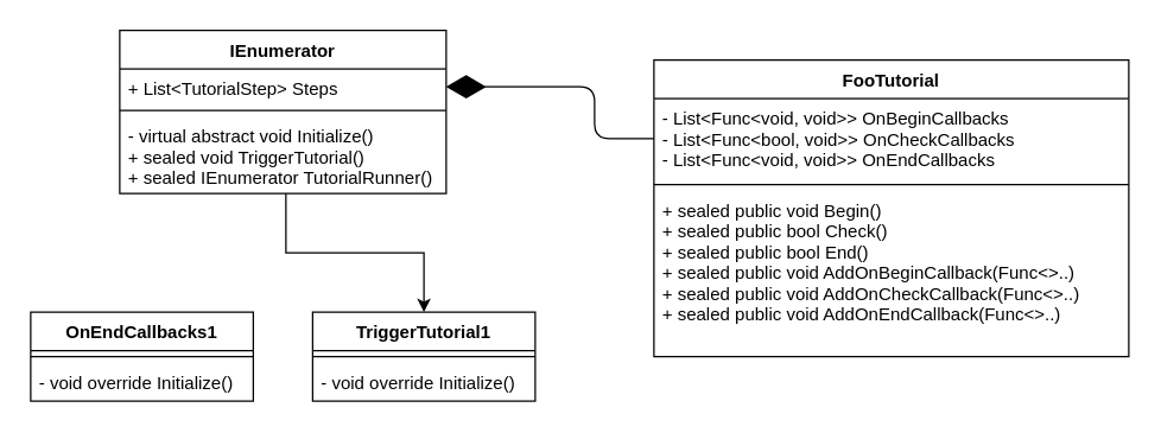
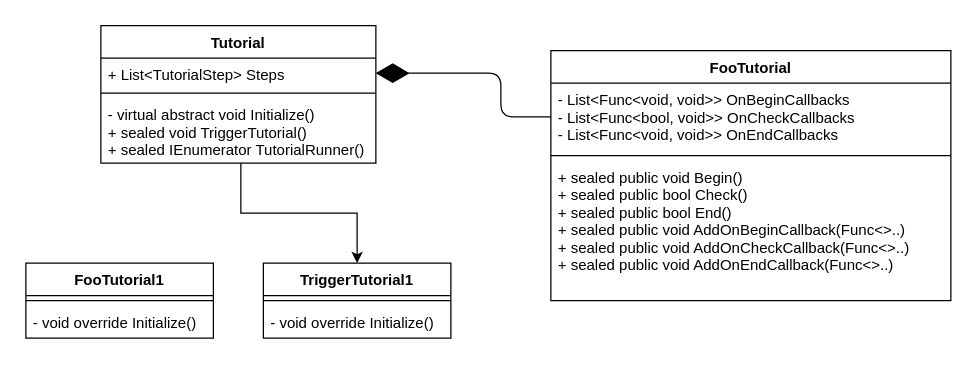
  <mxCell id="0" />
  <mxCell id="1" parent="0" />
- <mxCell id="2" value="IEnumerator" style="swimlane;fontStyle=1;align=center;verticalAlign=top;childLayout=stackLayout;horizontal=1;startSize=26;horizontalStack=0;resizeParent=1;resizeParentMax=0;resizeLast=0;collapsible=1;marginBottom=0;" vertex="1" parent="1"><mxGeometry x="80" y="20" width="220" height="110" as="geometry" /></mxCell>
+ <mxCell id="2" value="Tutorial" style="swimlane;fontStyle=1;align=center;verticalAlign=top;childLayout=stackLayout;horizontal=1;startSize=26;horizontalStack=0;resizeParent=1;resizeParentMax=0;resizeLast=0;collapsible=1;marginBottom=0;" vertex="1" parent="1"><mxGeometry x="80" y="20" width="220" height="110" as="geometry" /></mxCell>
  <mxCell id="3" value="+ List&lt;TutorialStep&gt; Steps" style="text;strokeColor=none;fillColor=none;align=left;verticalAlign=top;spacingLeft=4;spacingRight=4;overflow=hidden;rotatable=0;points=[[0,0.5],[1,0.5]];portConstraint=eastwest;" vertex="1" parent="2"><mxGeometry y="26" width="220" height="24" as="geometry" /></mxCell>
  <mxCell id="4" value="" style="line;strokeWidth=1;fillColor=none;align=left;verticalAlign=middle;spacingTop=-1;spacingLeft=3;spacingRight=3;rotatable=0;labelPosition=right;points=[];portConstraint=eastwest;" vertex="1" parent="2"><mxGeometry y="50" width="220" height="8" as="geometry" /></mxCell>
  <mxCell id="5" value="- virtual abstract void Initialize()&#10;+ sealed void TriggerTutorial()&#10;+ sealed IEnumerator TutorialRunner()" style="text;strokeColor=none;fillColor=none;align=left;verticalAlign=top;spacingLeft=4;spacingRight=4;overflow=hidden;rotatable=0;points=[[0,0.5],[1,0.5]];portConstraint=eastwest;" vertex="1" parent="2"><mxGeometry y="58" width="220" height="52" as="geometry" /></mxCell>
  <mxCell id="6" value="FooTutorial" style="swimlane;fontStyle=1;align=center;verticalAlign=top;childLayout=stackLayout;horizontal=1;startSize=26;horizontalStack=0;resizeParent=1;resizeParentMax=0;resizeLast=0;collapsible=1;marginBottom=0;" vertex="1" parent="1"><mxGeometry x="440" y="40" width="320" height="200" as="geometry" /></mxCell>
  <mxCell id="7" value="- List&lt;Func&lt;void, void&gt;&gt; OnBeginCallbacks&#10;- List&lt;Func&lt;bool, void&gt;&gt; OnCheckCallbacks&#10;- List&lt;Func&lt;void, void&gt;&gt; OnEndCallbacks" style="text;strokeColor=none;fillColor=none;align=left;verticalAlign=top;spacingLeft=4;spacingRight=4;overflow=hidden;rotatable=0;points=[[0,0.5],[1,0.5]];portConstraint=eastwest;" vertex="1" parent="6"><mxGeometry y="26" width="320" height="54" as="geometry" /></mxCell>
  <mxCell id="8" value="" style="line;strokeWidth=1;fillColor=none;align=left;verticalAlign=middle;spacingTop=-1;spacingLeft=3;spacingRight=3;rotatable=0;labelPosition=right;points=[];portConstraint=eastwest;" vertex="1" parent="6"><mxGeometry y="80" width="320" height="8" as="geometry" /></mxCell>
  <mxCell id="9" value="+ sealed public void Begin()&#10;+ sealed public bool Check() &#10;+ sealed public bool End() &#10;+ sealed public void AddOnBeginCallback(Func&lt;&gt;..)&#10;+ sealed public void AddOnCheckCallback(Func&lt;&gt;..)&#10;+ sealed public void AddOnEndCallback(Func&lt;&gt;..)" style="text;strokeColor=none;fillColor=none;align=left;verticalAlign=top;spacingLeft=4;spacingRight=4;overflow=hidden;rotatable=0;points=[[0,0.5],[1,0.5]];portConstraint=eastwest;" vertex="1" parent="6"><mxGeometry y="88" width="320" height="112" as="geometry" /></mxCell>
  <mxCell id="10" value="" style="endArrow=diamondThin;endFill=1;endSize=24;html=1;entryX=1;entryY=0.5;entryDx=0;entryDy=0;exitX=0;exitY=0.5;exitDx=0;exitDy=0;" edge="1" parent="1" source="7" target="3"><mxGeometry width="160" relative="1" as="geometry"><mxPoint x="80" y="280" as="sourcePoint" /><mxPoint x="240" y="280" as="targetPoint" /><Array as="points"><mxPoint x="400" y="93" /><mxPoint x="400" y="58" /></Array></mxGeometry></mxCell>
- <mxCell id="11" value="OnEndCallbacks1" style="swimlane;fontStyle=1;align=center;verticalAlign=top;childLayout=stackLayout;horizontal=1;startSize=26;horizontalStack=0;resizeParent=1;resizeParentMax=0;resizeLast=0;collapsible=1;marginBottom=0;" vertex="1" parent="1"><mxGeometry x="20" y="210" width="150" height="60" as="geometry" /></mxCell>
+ <mxCell id="11" value="FooTutorial1" style="swimlane;fontStyle=1;align=center;verticalAlign=top;childLayout=stackLayout;horizontal=1;startSize=26;horizontalStack=0;resizeParent=1;resizeParentMax=0;resizeLast=0;collapsible=1;marginBottom=0;" vertex="1" parent="1"><mxGeometry x="20" y="210" width="150" height="60" as="geometry" /></mxCell>
  <mxCell id="12" value="" style="line;strokeWidth=1;fillColor=none;align=left;verticalAlign=middle;spacingTop=-1;spacingLeft=3;spacingRight=3;rotatable=0;labelPosition=right;points=[];portConstraint=eastwest;" vertex="1" parent="11"><mxGeometry y="26" width="150" height="8" as="geometry" /></mxCell>
  <mxCell id="13" value="- void override Initialize()" style="text;strokeColor=none;fillColor=none;align=left;verticalAlign=top;spacingLeft=4;spacingRight=4;overflow=hidden;rotatable=0;points=[[0,0.5],[1,0.5]];portConstraint=eastwest;" vertex="1" parent="11"><mxGeometry y="34" width="150" height="26" as="geometry" /></mxCell>
  <mxCell id="14" value="TriggerTutorial1" style="swimlane;fontStyle=1;align=center;verticalAlign=top;childLayout=stackLayout;horizontal=1;startSize=26;horizontalStack=0;resizeParent=1;resizeParentMax=0;resizeLast=0;collapsible=1;marginBottom=0;" vertex="1" parent="1"><mxGeometry x="210" y="210" width="150" height="60" as="geometry" /></mxCell>
  <mxCell id="15" value="" style="line;strokeWidth=1;fillColor=none;align=left;verticalAlign=middle;spacingTop=-1;spacingLeft=3;spacingRight=3;rotatable=0;labelPosition=right;points=[];portConstraint=eastwest;" vertex="1" parent="14"><mxGeometry y="26" width="150" height="8" as="geometry" /></mxCell>
  <mxCell id="16" value="- void override Initialize()" style="text;strokeColor=none;fillColor=none;align=left;verticalAlign=top;spacingLeft=4;spacingRight=4;overflow=hidden;rotatable=0;points=[[0,0.5],[1,0.5]];portConstraint=eastwest;" vertex="1" parent="14"><mxGeometry y="34" width="150" height="26" as="geometry" /></mxCell>
  <mxCell id="17" value="" style="edgeStyle=orthogonalEdgeStyle;rounded=0;orthogonalLoop=1;jettySize=auto;html=1;entryX=0.5;entryY=0;entryDx=0;entryDy=0;exitX=0.509;exitY=1;exitDx=0;exitDy=0;exitPerimeter=0;" edge="1" parent="1" source="5" target="14"><mxGeometry relative="1" as="geometry"><mxPoint x="200" y="140" as="sourcePoint" /><mxPoint x="105" y="220" as="targetPoint" /></mxGeometry></mxCell>
